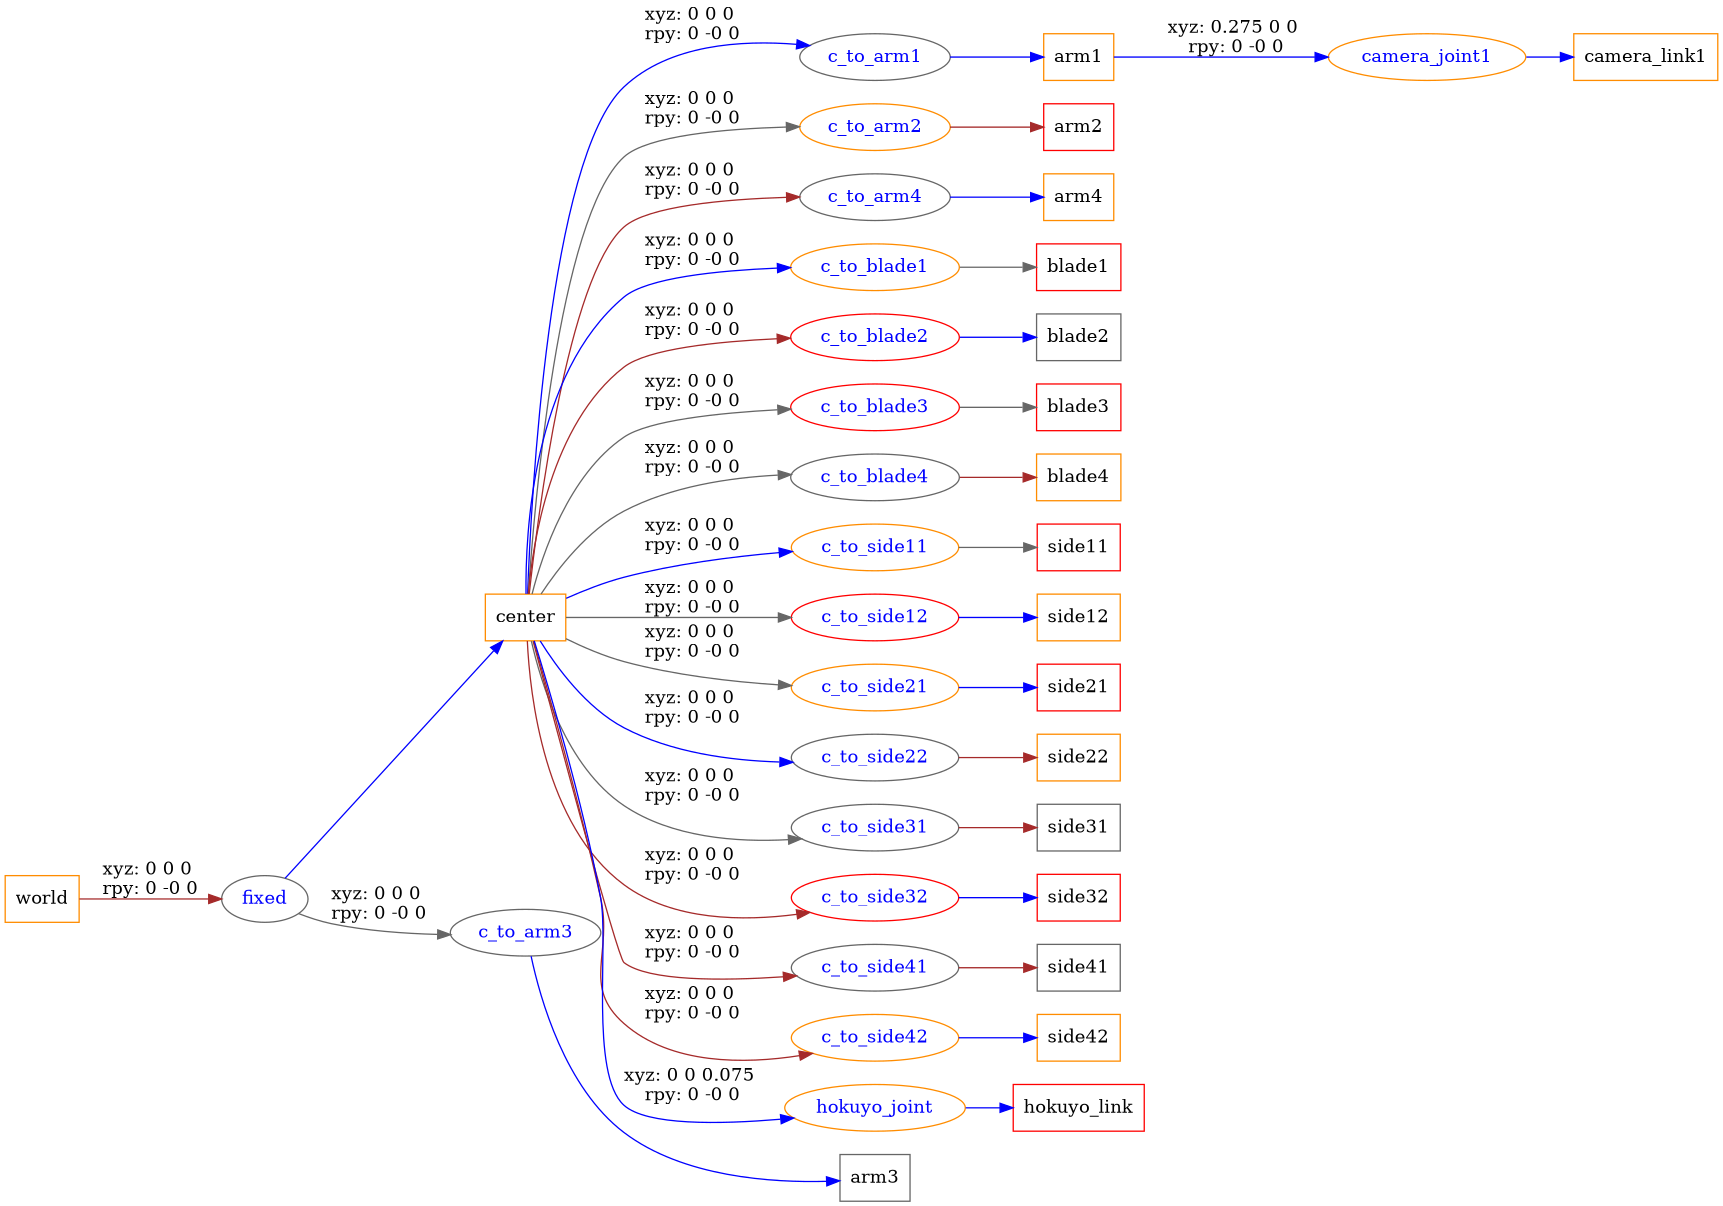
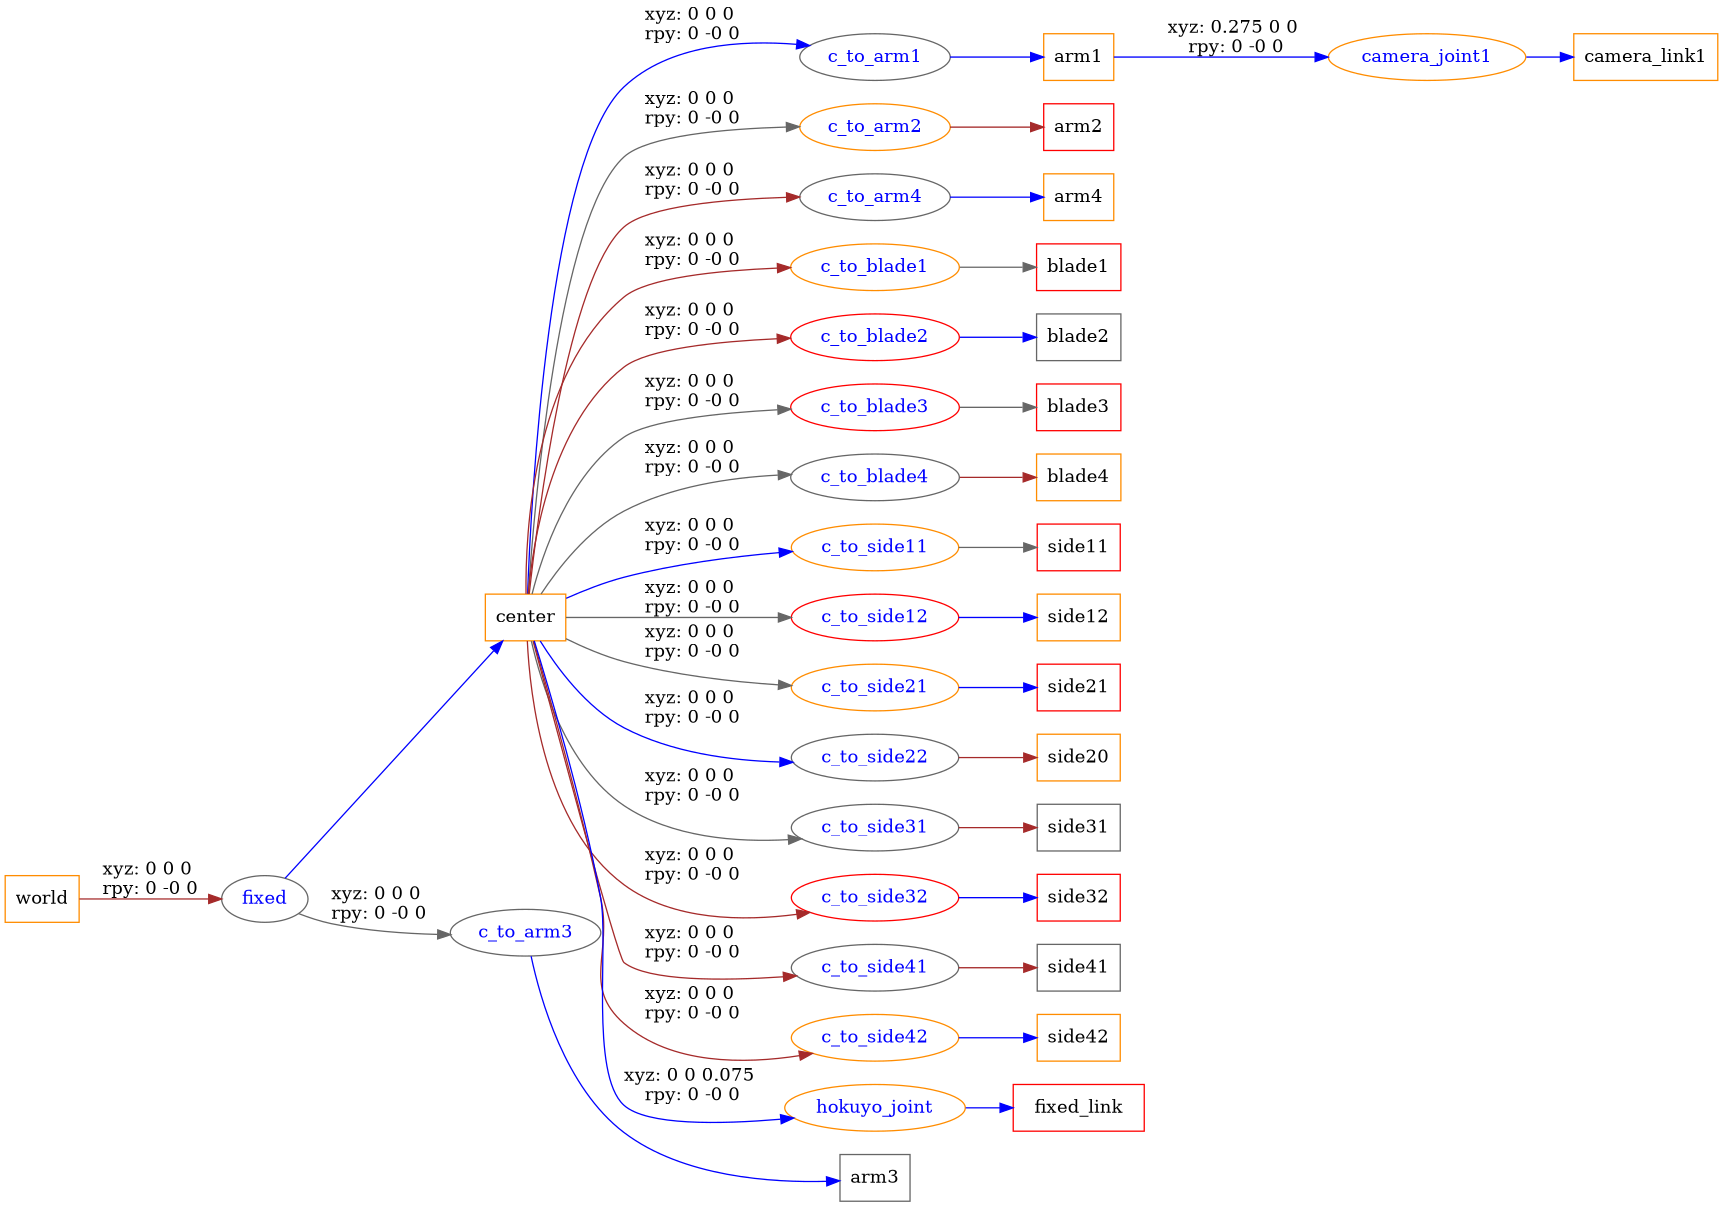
  digraph {
    rankdir=LR
    node [color=darkorange shape=box]
    edge [color=blue]
    n1 [label=world]
    fixed [color=gray40 fontcolor=blue shape=ellipse]
    n3 [label=center]
    c_to_arm3 [color=gray40 fontcolor=blue shape=ellipse]
    c_to_arm1 [color=gray40 fontcolor=blue shape=ellipse]
    c_to_arm2 [fontcolor=blue shape=ellipse]
    c_to_arm4 [color=gray40 fontcolor=blue shape=ellipse]
    c_to_blade1 [fontcolor=blue shape=ellipse]
    c_to_blade2 [color=red fontcolor=blue shape=ellipse]
    c_to_blade3 [color=red fontcolor=blue shape=ellipse]
    c_to_blade4 [color=gray40 fontcolor=blue shape=ellipse]
    c_to_side11 [fontcolor=blue shape=ellipse]
    c_to_side12 [color=red fontcolor=blue shape=ellipse]
    c_to_side21 [fontcolor=blue shape=ellipse]
    c_to_side22 [color=gray40 fontcolor=blue shape=ellipse]
    c_to_side31 [color=gray40 fontcolor=blue shape=ellipse]
    c_to_side32 [color=red fontcolor=blue shape=ellipse]
    c_to_side41 [color=gray40 fontcolor=blue shape=ellipse]
    c_to_side42 [fontcolor=blue shape=ellipse]
    hokuyo_joint [fontcolor=blue shape=ellipse]
    n21 [label=arm1]
    n22 [color=red label=arm2]
    n23 [color=gray40 label=arm3]
    n24 [label=arm4]
    n25 [color=red label=blade1]
    n26 [color=gray40 label=blade2]
    n27 [color=red label=blade3]
    n28 [label=blade4]
    n29 [color=red label=side11]
    n30 [label=side12]
    n31 [color=red label=side21]
-   n32 [label=side22]
+   n32 [label=side20]
    n33 [color=gray40 label=side31]
    n34 [color=red label=side32]
    n35 [color=gray40 label=side41]
    n36 [label=side42]
-   n37 [color=red label=hokuyo_link]
+   n37 [color=red label=fixed_link]
    camera_joint1 [fontcolor=blue shape=ellipse]
    n39 [label=camera_link1]
    n1 -> fixed [color=brown label="xyz: 0 0 0 \nrpy: 0 -0 0"]
    fixed -> n3
    fixed -> c_to_arm3 [color=gray40 label="xyz: 0 0 0 \nrpy: 0 -0 0"]
    n3 -> c_to_arm1 [label="xyz: 0 0 0 \nrpy: 0 -0 0"]
    n3 -> c_to_arm2 [color=gray40 label="xyz: 0 0 0 \nrpy: 0 -0 0"]
    n3 -> c_to_arm4 [color=brown label="xyz: 0 0 0 \nrpy: 0 -0 0"]
-   n3 -> c_to_blade1 [label="xyz: 0 0 0 \nrpy: 0 -0 0"]
+   n3 -> c_to_blade1 [color=brown label="xyz: 0 0 0 \nrpy: 0 -0 0"]
    n3 -> c_to_blade2 [color=brown label="xyz: 0 0 0 \nrpy: 0 -0 0"]
    n3 -> c_to_blade3 [color=gray40 label="xyz: 0 0 0 \nrpy: 0 -0 0"]
    n3 -> c_to_blade4 [color=gray40 label="xyz: 0 0 0 \nrpy: 0 -0 0"]
    n3 -> c_to_side11 [label="xyz: 0 0 0 \nrpy: 0 -0 0"]
    n3 -> c_to_side12 [color=gray40 label="xyz: 0 0 0 \nrpy: 0 -0 0"]
    n3 -> c_to_side21 [color=gray40 label="xyz: 0 0 0 \nrpy: 0 -0 0"]
    n3 -> c_to_side22 [label="xyz: 0 0 0 \nrpy: 0 -0 0"]
    n3 -> c_to_side31 [color=gray40 label="xyz: 0 0 0 \nrpy: 0 -0 0"]
    n3 -> c_to_side32 [color=brown label="xyz: 0 0 0 \nrpy: 0 -0 0"]
    n3 -> c_to_side41 [color=brown label="xyz: 0 0 0 \nrpy: 0 -0 0"]
    n3 -> c_to_side42 [color=brown label="xyz: 0 0 0 \nrpy: 0 -0 0"]
    n3 -> hokuyo_joint [label="xyz: 0 0 0.075 \nrpy: 0 -0 0"]
    c_to_arm3 -> n23
    c_to_arm1 -> n21
    c_to_arm2 -> n22 [color=brown]
    c_to_arm4 -> n24
    c_to_blade1 -> n25 [color=gray40]
    c_to_blade2 -> n26
    c_to_blade3 -> n27 [color=gray40]
    c_to_blade4 -> n28 [color=brown]
    c_to_side11 -> n29 [color=gray40]
    c_to_side12 -> n30
    c_to_side21 -> n31
    c_to_side22 -> n32 [color=brown]
    c_to_side31 -> n33 [color=brown]
    c_to_side32 -> n34
    c_to_side41 -> n35 [color=brown]
    c_to_side42 -> n36
    hokuyo_joint -> n37
    n21 -> camera_joint1 [label="xyz: 0.275 0 0 \nrpy: 0 -0 0"]
    camera_joint1 -> n39
  }
